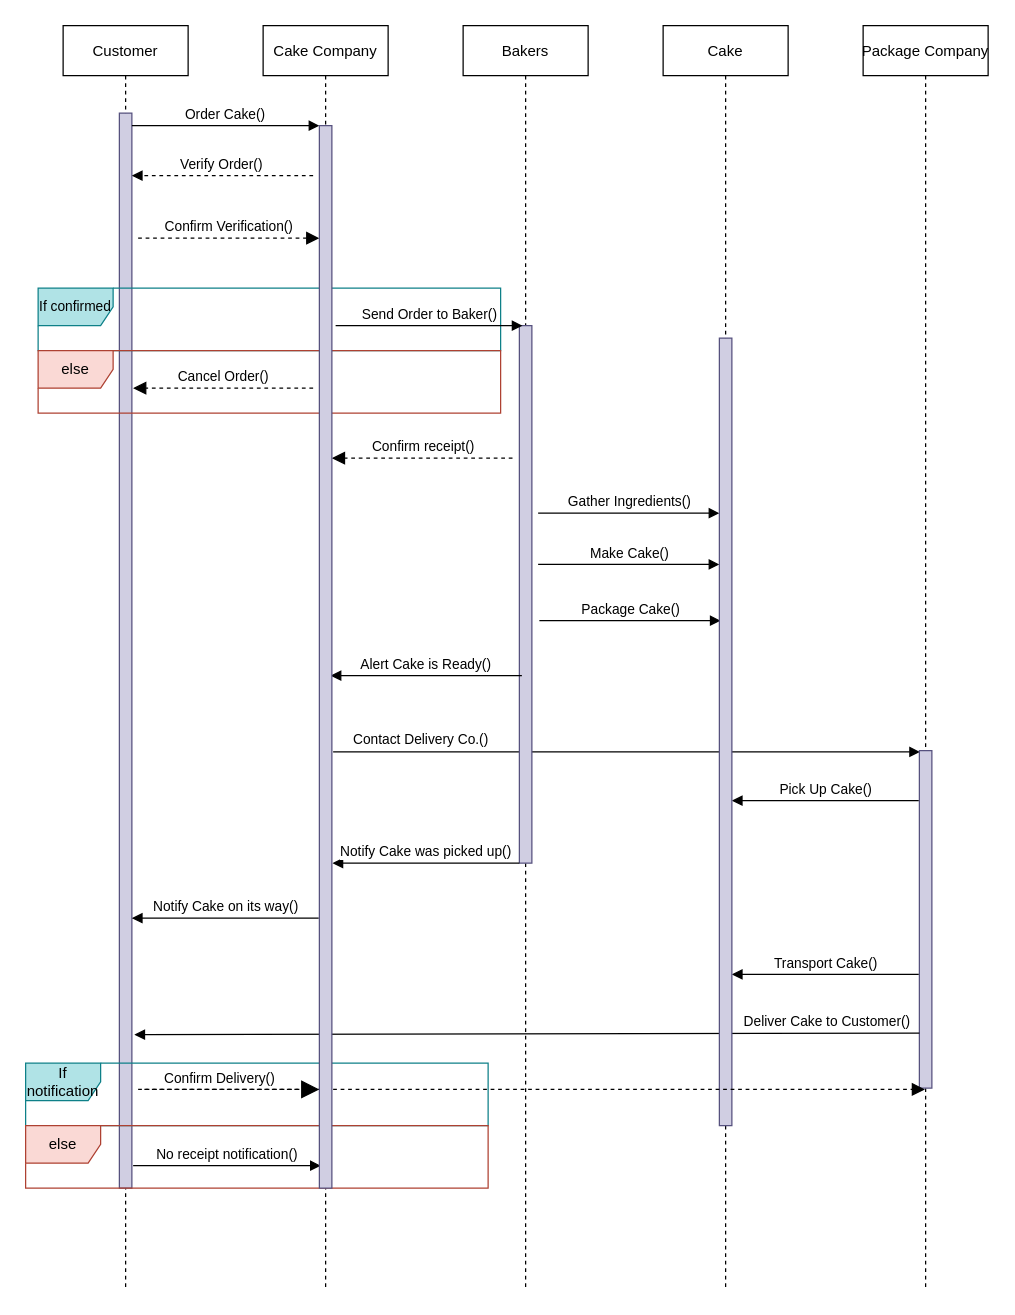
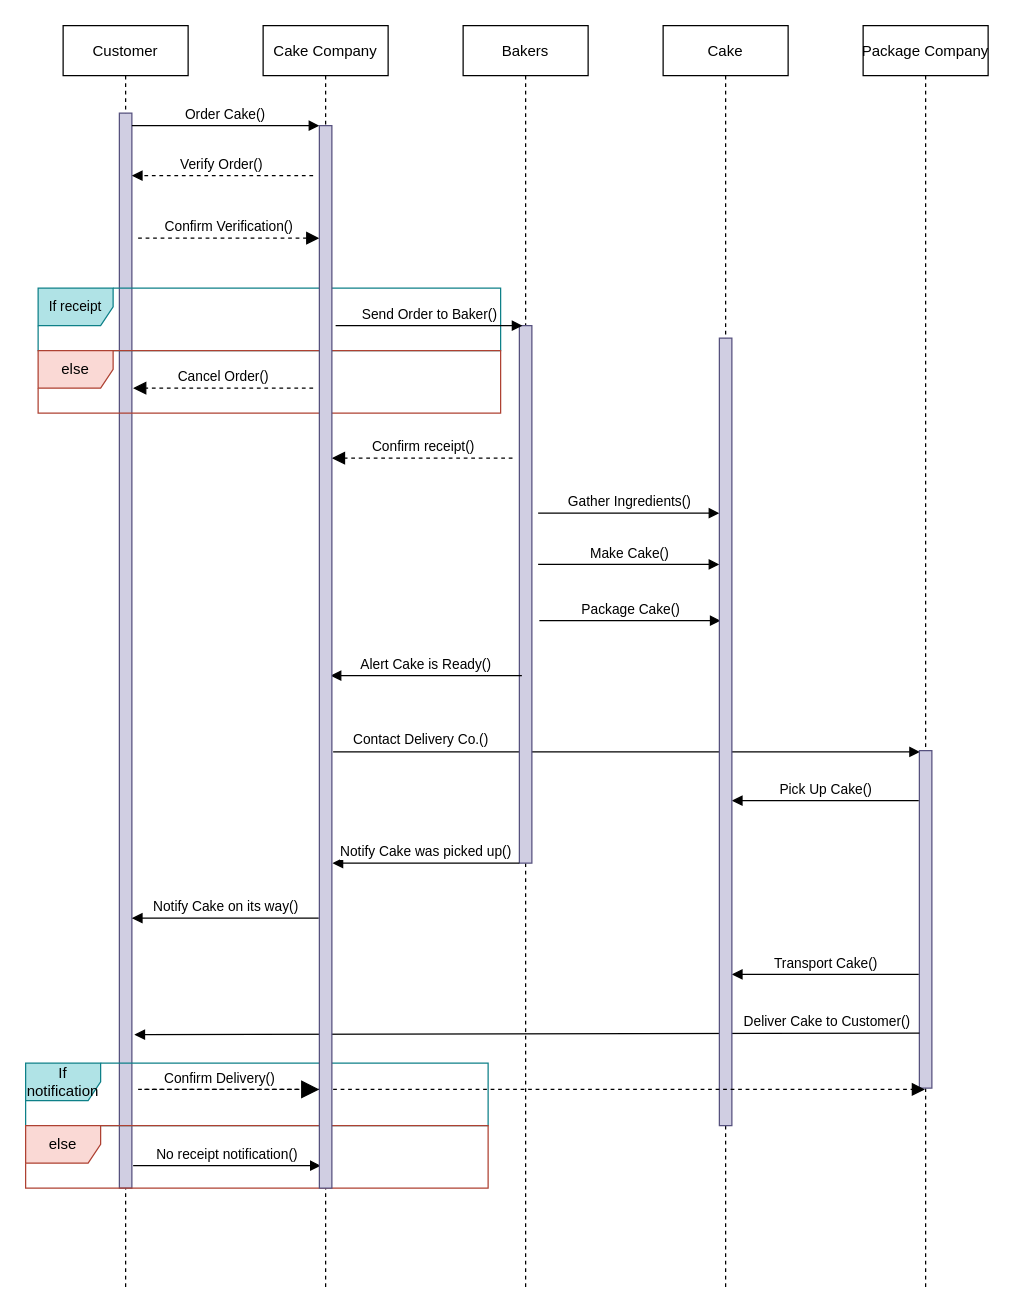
  <mxCell id="0" />
  <mxCell id="1" parent="0" />
  <mxCell id="2" value="Customer" style="shape=umlLifeline;perimeter=lifelinePerimeter;container=1;collapsible=0;recursiveResize=0;rounded=0;shadow=0;strokeWidth=1;" parent="1" vertex="1"><mxGeometry x="50" y="20" width="100" height="1010" as="geometry" /></mxCell>
  <mxCell id="3" value="" style="points=[];perimeter=orthogonalPerimeter;rounded=0;shadow=0;strokeWidth=1;fillColor=#d0cee2;strokeColor=#56517e;" parent="2" vertex="1"><mxGeometry x="45" y="70" width="10" height="860" as="geometry" /></mxCell>
  <mxCell id="4" value="Notify Cake on its way()" style="html=1;verticalAlign=bottom;endArrow=block;rounded=0;fontSize=11;" parent="2" edge="1"><mxGeometry width="80" relative="1" as="geometry"><mxPoint x="204.5" y="714" as="sourcePoint" /><mxPoint x="55" y="714" as="targetPoint" /></mxGeometry></mxCell>
  <mxCell id="5" value="Cake Company" style="shape=umlLifeline;perimeter=lifelinePerimeter;container=1;collapsible=0;recursiveResize=0;rounded=0;shadow=0;strokeWidth=1;" parent="1" vertex="1"><mxGeometry x="210" y="20" width="100" height="1010" as="geometry" /></mxCell>
  <mxCell id="6" value="Contact Delivery Co.()" style="html=1;verticalAlign=bottom;endArrow=block;rounded=0;fontSize=11;" parent="5" edge="1"><mxGeometry x="-0.702" y="1" width="80" relative="1" as="geometry"><mxPoint x="56" y="581" as="sourcePoint" /><mxPoint x="525.5" y="581" as="targetPoint" /><mxPoint as="offset" /></mxGeometry></mxCell>
  <mxCell id="7" value="Order Cake()" style="verticalAlign=bottom;endArrow=block;entryX=0;entryY=0;shadow=0;strokeWidth=1;" parent="1" source="3" edge="1"><mxGeometry relative="1" as="geometry"><mxPoint x="285" y="100" as="sourcePoint" /><mxPoint x="255" y="100" as="targetPoint" /></mxGeometry></mxCell>
  <mxCell id="8" value="Verify Order()" style="verticalAlign=bottom;endArrow=block;shadow=0;strokeWidth=1;dashed=1;" parent="1" edge="1"><mxGeometry relative="1" as="geometry"><mxPoint x="250" y="140" as="sourcePoint" /><mxPoint x="105" y="140" as="targetPoint" /></mxGeometry></mxCell>
  <mxCell id="9" value="Confirm Verification()" style="verticalAlign=bottom;endArrow=block;dashed=1;endSize=8;shadow=0;strokeWidth=1;endFill=1;" parent="1" edge="1"><mxGeometry relative="1" as="geometry"><mxPoint x="255" y="190" as="targetPoint" /><mxPoint x="110" y="190" as="sourcePoint" /><Array as="points"><mxPoint x="190" y="190" /></Array></mxGeometry></mxCell>
  <mxCell id="10" value="Bakers" style="shape=umlLifeline;perimeter=lifelinePerimeter;container=1;collapsible=0;recursiveResize=0;rounded=0;shadow=0;strokeWidth=1;" parent="1" vertex="1"><mxGeometry x="370" y="20" width="100" height="1010" as="geometry" /></mxCell>
  <mxCell id="11" value="" style="points=[];perimeter=orthogonalPerimeter;rounded=0;shadow=0;strokeWidth=1;fillColor=#d0cee2;strokeColor=#56517e;" parent="10" vertex="1"><mxGeometry x="45" y="240" width="10" height="430" as="geometry" /></mxCell>
  <mxCell id="12" value="Gather Ingredients()" style="html=1;verticalAlign=bottom;endArrow=block;rounded=0;fontSize=11;" parent="10" edge="1"><mxGeometry width="80" relative="1" as="geometry"><mxPoint x="60" y="390" as="sourcePoint" /><mxPoint x="205" y="390" as="targetPoint" /></mxGeometry></mxCell>
  <mxCell id="13" value="Confirm receipt()" style="html=1;verticalAlign=bottom;endArrow=block;dashed=1;endSize=8;rounded=0;fontSize=11;endFill=1;" parent="10" edge="1"><mxGeometry relative="1" as="geometry"><mxPoint x="39.5" y="346" as="sourcePoint" /><mxPoint x="-105" y="346" as="targetPoint" /></mxGeometry></mxCell>
  <mxCell id="14" value="Notify Cake was picked up()" style="html=1;verticalAlign=bottom;endArrow=block;rounded=0;fontSize=11;" parent="10" edge="1"><mxGeometry width="80" relative="1" as="geometry"><mxPoint x="45" y="670" as="sourcePoint" /><mxPoint x="-104.5" y="670" as="targetPoint" /></mxGeometry></mxCell>
  <mxCell id="15" value="Cake" style="shape=umlLifeline;perimeter=lifelinePerimeter;container=1;collapsible=0;recursiveResize=0;rounded=0;shadow=0;strokeWidth=1;" parent="1" vertex="1"><mxGeometry x="530" y="20" width="100" height="1010" as="geometry" /></mxCell>
  <mxCell id="16" value="Package Company" style="shape=umlLifeline;perimeter=lifelinePerimeter;container=1;collapsible=0;recursiveResize=0;rounded=0;shadow=0;strokeWidth=1;" parent="1" vertex="1"><mxGeometry x="690" y="20" width="100" height="1010" as="geometry" /></mxCell>
  <mxCell id="17" value="" style="points=[];perimeter=orthogonalPerimeter;rounded=0;shadow=0;strokeWidth=1;fillColor=#d0cee2;strokeColor=#56517e;" parent="16" vertex="1"><mxGeometry x="45" y="580" width="10" height="270" as="geometry" /></mxCell>
  <mxCell id="18" value="Transport Cake()" style="html=1;verticalAlign=bottom;endArrow=block;rounded=0;fontSize=11;" parent="16" edge="1"><mxGeometry width="80" relative="1" as="geometry"><mxPoint x="44.5" y="759" as="sourcePoint" /><mxPoint x="-105" y="759" as="targetPoint" /></mxGeometry></mxCell>
- <mxCell id="19" value="&lt;font style=&quot;font-size: 11px&quot;&gt;If confirmed&lt;/font&gt;" style="shape=umlFrame;whiteSpace=wrap;html=1;fillColor=#b0e3e6;strokeColor=#0e8088;" parent="1" vertex="1"><mxGeometry x="30" y="230" width="370" height="50" as="geometry" /></mxCell>
+ <mxCell id="19" value="&lt;font style=&quot;font-size: 11px&quot;&gt;If receipt&lt;/font&gt;" style="shape=umlFrame;whiteSpace=wrap;html=1;fillColor=#b0e3e6;strokeColor=#0e8088;" parent="1" vertex="1"><mxGeometry x="30" y="230" width="370" height="50" as="geometry" /></mxCell>
  <mxCell id="20" value="Send Order to Baker()" style="html=1;verticalAlign=bottom;endArrow=block;rounded=0;fontSize=11;" parent="1" edge="1"><mxGeometry width="80" relative="1" as="geometry"><mxPoint x="268" y="260" as="sourcePoint" /><mxPoint x="417.5" y="260" as="targetPoint" /></mxGeometry></mxCell>
  <mxCell id="21" value="else" style="shape=umlFrame;whiteSpace=wrap;html=1;fillColor=#fad9d5;strokeColor=#ae4132;" parent="1" vertex="1"><mxGeometry x="30" y="280" width="370" height="50" as="geometry" /></mxCell>
  <mxCell id="22" value="Cancel Order()" style="html=1;verticalAlign=bottom;endArrow=block;dashed=1;endSize=8;rounded=0;fontSize=11;endFill=1;" parent="1" edge="1"><mxGeometry relative="1" as="geometry"><mxPoint x="250" y="310" as="sourcePoint" /><mxPoint x="106" y="310" as="targetPoint" /></mxGeometry></mxCell>
  <mxCell id="23" value="Make Cake()" style="html=1;verticalAlign=bottom;endArrow=block;rounded=0;fontSize=11;" parent="1" edge="1"><mxGeometry width="80" relative="1" as="geometry"><mxPoint x="430" y="451" as="sourcePoint" /><mxPoint x="575" y="451" as="targetPoint" /></mxGeometry></mxCell>
  <mxCell id="24" value="Package Cake()" style="html=1;verticalAlign=bottom;endArrow=block;rounded=0;fontSize=11;" parent="1" edge="1"><mxGeometry width="80" relative="1" as="geometry"><mxPoint x="431" y="496" as="sourcePoint" /><mxPoint x="576" y="496" as="targetPoint" /></mxGeometry></mxCell>
  <mxCell id="25" value="Alert Cake is Ready()" style="html=1;verticalAlign=bottom;endArrow=block;rounded=0;fontSize=11;" parent="1" edge="1"><mxGeometry width="80" relative="1" as="geometry"><mxPoint x="417" y="540" as="sourcePoint" /><mxPoint x="264" y="540" as="targetPoint" /></mxGeometry></mxCell>
  <mxCell id="26" value="Pick Up Cake()" style="html=1;verticalAlign=bottom;endArrow=block;rounded=0;fontSize=11;" parent="1" edge="1"><mxGeometry width="80" relative="1" as="geometry"><mxPoint x="734.5" y="640" as="sourcePoint" /><mxPoint x="585" y="640" as="targetPoint" /></mxGeometry></mxCell>
  <mxCell id="27" value="Deliver Cake to Customer()" style="html=1;verticalAlign=bottom;endArrow=block;rounded=0;fontSize=11;entryX=1.2;entryY=0.827;entryDx=0;entryDy=0;entryPerimeter=0;" parent="1" edge="1"><mxGeometry x="-0.764" width="80" relative="1" as="geometry"><mxPoint x="735" y="826" as="sourcePoint" /><mxPoint x="107" y="827.22" as="targetPoint" /><mxPoint as="offset" /></mxGeometry></mxCell>
  <mxCell id="28" value="" style="points=[];perimeter=orthogonalPerimeter;rounded=0;shadow=0;strokeWidth=1;fillColor=#d0cee2;strokeColor=#56517e;" parent="1" vertex="1"><mxGeometry x="575" y="270" width="10" height="630" as="geometry" /></mxCell>
  <mxCell id="29" value="Confirm Delivery()" style="html=1;verticalAlign=bottom;endArrow=block;dashed=1;endSize=8;rounded=0;fontSize=11;endFill=1;" parent="1" target="16" edge="1"><mxGeometry x="-0.792" relative="1" as="geometry"><mxPoint x="110" y="871" as="sourcePoint" /><mxPoint x="735.5" y="870.8" as="targetPoint" /><mxPoint as="offset" /></mxGeometry></mxCell>
  <mxCell id="30" value="" style="endArrow=block;dashed=1;endFill=1;endSize=12;html=1;rounded=0;fontSize=11;" parent="1" edge="1"><mxGeometry width="160" relative="1" as="geometry"><mxPoint x="115" y="871" as="sourcePoint" /><mxPoint x="255" y="871" as="targetPoint" /></mxGeometry></mxCell>
  <mxCell id="31" value="&lt;div&gt;If notification&lt;/div&gt;" style="shape=umlFrame;whiteSpace=wrap;html=1;fillColor=#b0e3e6;strokeColor=#0e8088;" parent="1" vertex="1"><mxGeometry x="20" y="850" width="370" height="50" as="geometry" /></mxCell>
  <mxCell id="32" value="else" style="shape=umlFrame;whiteSpace=wrap;html=1;fillColor=#fad9d5;strokeColor=#ae4132;" parent="1" vertex="1"><mxGeometry x="20" y="900" width="370" height="50" as="geometry" /></mxCell>
  <mxCell id="33" value="No receipt notification()" style="html=1;verticalAlign=bottom;endArrow=block;rounded=0;fontSize=11;entryX=0.649;entryY=0.6;entryDx=0;entryDy=0;entryPerimeter=0;" parent="1" edge="1"><mxGeometry width="80" relative="1" as="geometry"><mxPoint x="106" y="932" as="sourcePoint" /><mxPoint x="256.13" y="932" as="targetPoint" /></mxGeometry></mxCell>
  <mxCell id="34" value="" style="points=[];perimeter=orthogonalPerimeter;rounded=0;shadow=0;strokeWidth=1;fillColor=#d0cee2;strokeColor=#56517e;" parent="1" vertex="1"><mxGeometry x="255" y="100" width="10" height="850" as="geometry" /></mxCell>
